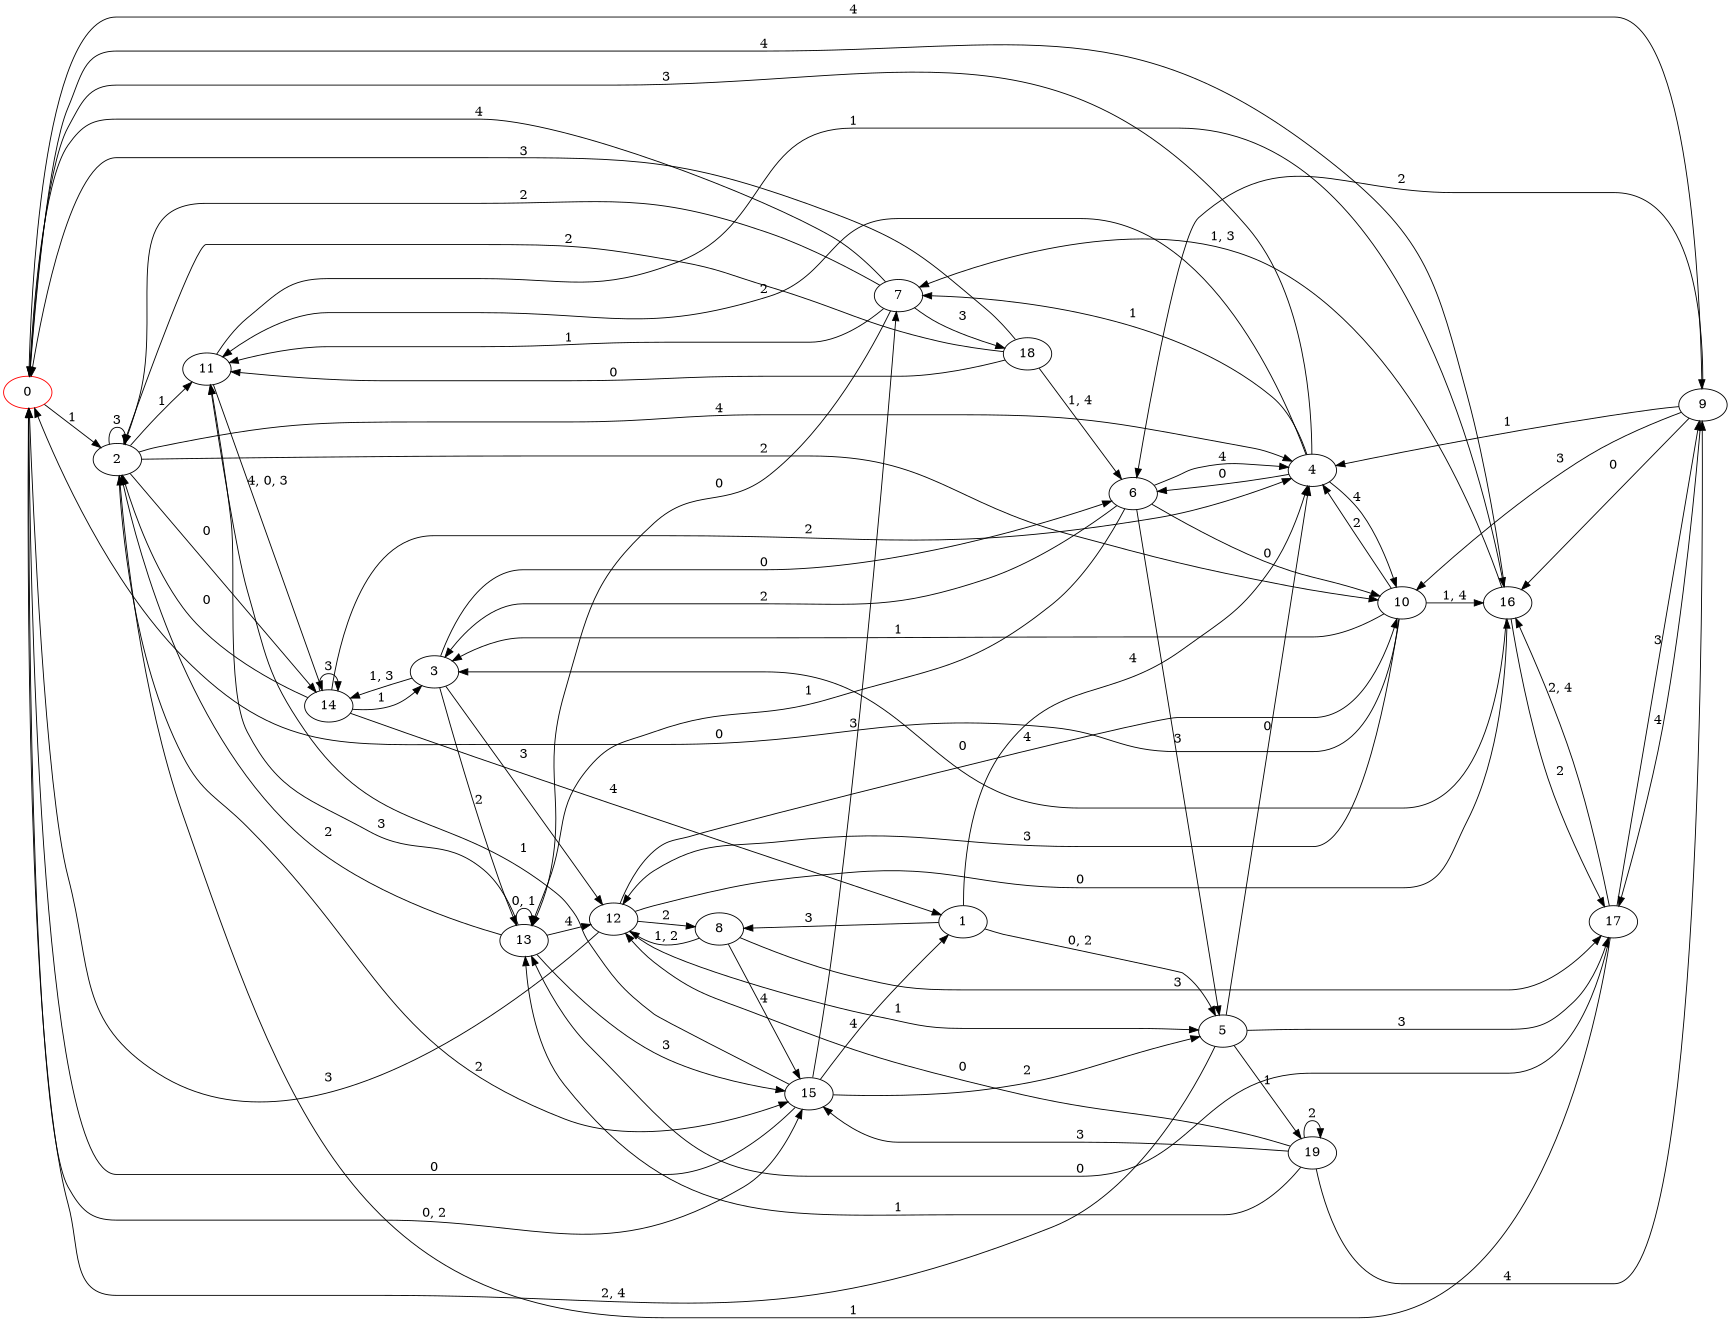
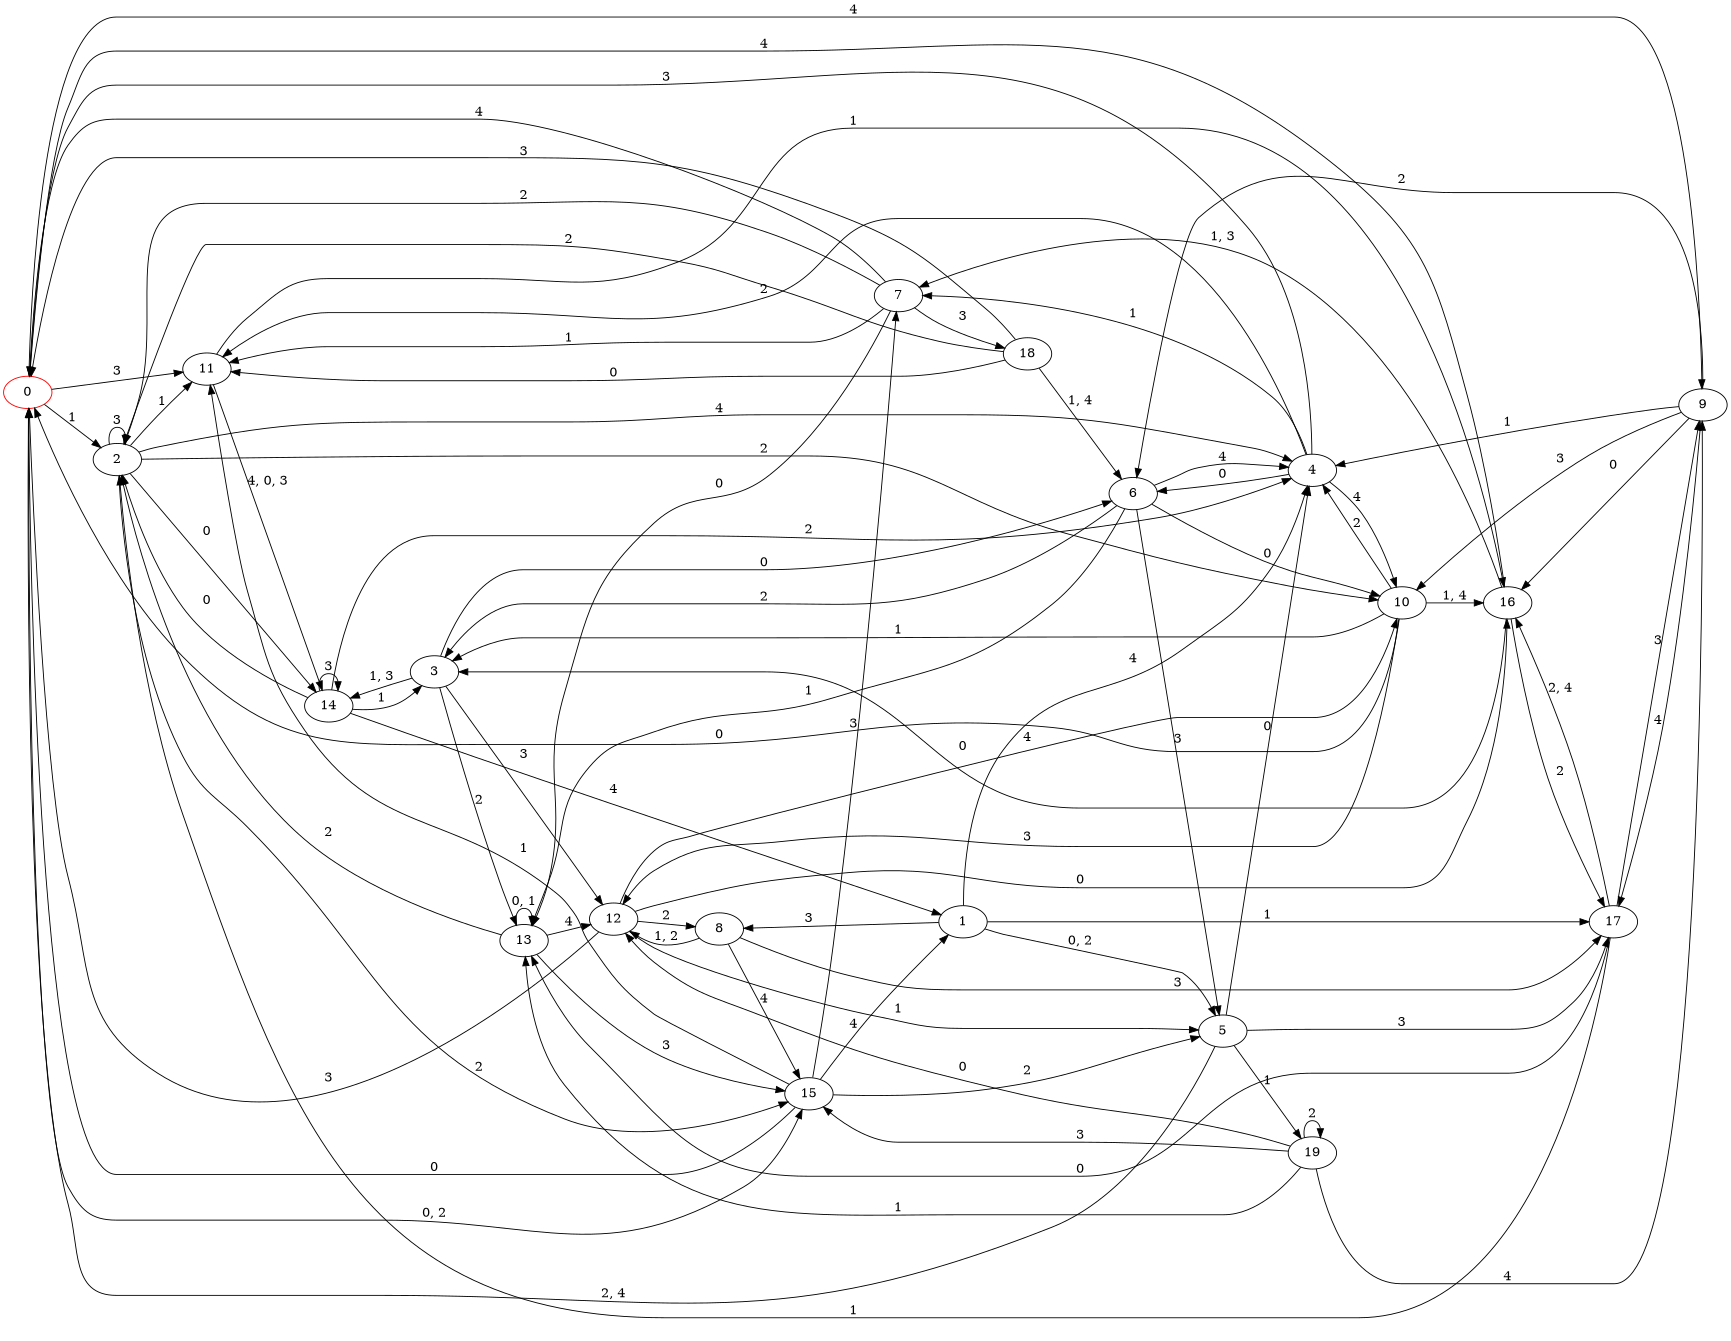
  digraph {
    rankdir=LR
    n1 [color=red label=0]
    n2 [label=2]
    n3 [label=9]
    n4 [label=11]
    n5 [label=15]
    n6 [label=4]
    n7 [label=10]
    n8 [label=14]
    n9 [label=17]
    n10 [label=6]
    n11 [label=16]
    n12 [label=1]
    n13 [label=5]
    n14 [label=7]
    n15 [label=8]
    n16 [label=19]
    n17 [label=12]
    n18 [label=13]
    n19 [label=3]
    n20 [label=18]
    n1 -> n2 [label=1]
    n1 -> n3 [label=4]
-   n18 -> n4 [label=3]
+   n1 -> n4 [label=3]
    n1 -> n5 [label="0, 2"]
    n2 -> n2 [label=3]
    n2 -> n4 [label=1]
    n2 -> n5 [label=2]
    n2 -> n6 [label=4]
    n2 -> n7 [label=2]
    n2 -> n8 [label=0]
    n3 -> n6 [label=1]
    n3 -> n7 [label=3]
    n3 -> n9 [label=4]
    n3 -> n10 [label=2]
    n3 -> n11 [label=0]
    n4 -> n8 [label="4, 0, 3"]
    n4 -> n11 [label=1]
    n5 -> n1 [label=0]
    n5 -> n4 [label=1]
    n5 -> n12 [label=4]
    n5 -> n13 [label=2]
    n5 -> n14 [label=3]
    n6 -> n1 [label=3]
    n6 -> n4 [label=2]
    n6 -> n7 [label=4]
    n6 -> n10 [label=0]
    n6 -> n14 [label=1]
    n7 -> n1 [label=0]
    n7 -> n6 [label=2]
    n7 -> n11 [label="1, 4"]
    n7 -> n17 [label=3]
    n7 -> n19 [label=1]
    n8 -> n2 [label=0]
    n8 -> n6 [label=2]
    n8 -> n8 [label=3]
    n8 -> n12 [label=4]
    n8 -> n19 [label=1]
    n9 -> n2 [label=1]
    n9 -> n3 [label=3]
    n9 -> n11 [label="2, 4"]
    n9 -> n18 [label=0]
    n10 -> n6 [label=4]
    n10 -> n7 [label=0]
    n10 -> n13 [label=3]
    n10 -> n18 [label=1]
    n10 -> n19 [label=2]
    n11 -> n1 [label=4]
    n11 -> n9 [label=2]
    n11 -> n14 [label="1, 3"]
    n11 -> n19 [label=0]
    n12 -> n6 [label=4]
+   n12 -> n9 [label=1]
    n12 -> n13 [label="0, 2"]
    n12 -> n15 [label=3]
    n13 -> n1 [label="2, 4"]
    n13 -> n6 [label=0]
    n13 -> n9 [label=3]
    n13 -> n16 [label=1]
    n14 -> n1 [label=4]
    n14 -> n2 [label=2]
    n14 -> n4 [label=1]
    n14 -> n18 [label=0]
    n14 -> n20 [label=3]
    n15 -> n5 [label=4]
    n15 -> n9 [label=3]
    n15 -> n17 [label="1, 2"]
    n16 -> n3 [label=4]
    n16 -> n5 [label=3]
    n16 -> n16 [label=2]
    n16 -> n17 [label=0]
    n16 -> n18 [label=1]
    n17 -> n1 [label=3]
    n17 -> n7 [label=4]
    n17 -> n11 [label=0]
    n17 -> n13 [label=1]
    n17 -> n15 [label=2]
    n18 -> n2 [label=2]
    n18 -> n5 [label=3]
    n18 -> n17 [label=4]
    n18 -> n18 [label="0, 1"]
    n19 -> n8 [label="1, 3"]
    n19 -> n10 [label=0]
    n19 -> n17 [label=3]
    n19 -> n18 [label=2]
    n20 -> n1 [label=3]
    n20 -> n2 [label=2]
    n20 -> n4 [label=0]
    n20 -> n10 [label="1, 4"]
  }
